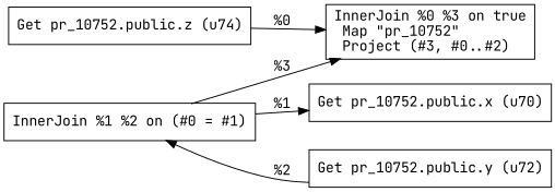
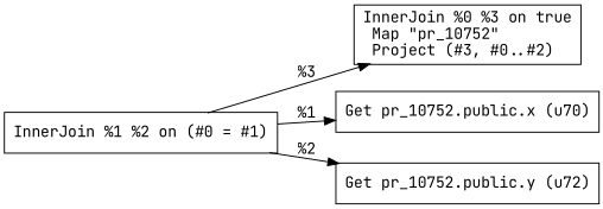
  digraph {
    fontname="JetBrains Mono"
    rankdir=LR
    node [fontname="JetBrains Mono" shape=record]
    edge [fontname="JetBrains Mono"]
-   n1 [label=" Get pr_10752.public.z (u74)\l"]
    n2 [label=" InnerJoin %0 %3 on true\l Map \"pr_10752\"\l Project (#3, #0..#2)\l"]
    n3 [label=" Get pr_10752.public.x (u70)\l"]
    n4 [label=" InnerJoin %1 %2 on (#0 = #1)\l"]
    n5 [label=" Get pr_10752.public.y (u72)\l"]
-   n1 -> n2 [label="%0\l"]
    n4 -> n2 [label="%3\l"]
    n4 -> n3 [label="%1\l"]
-   n5 -> n4 [label="%2\l"]
+   n4 -> n5 [label="%2\l"]
  }
